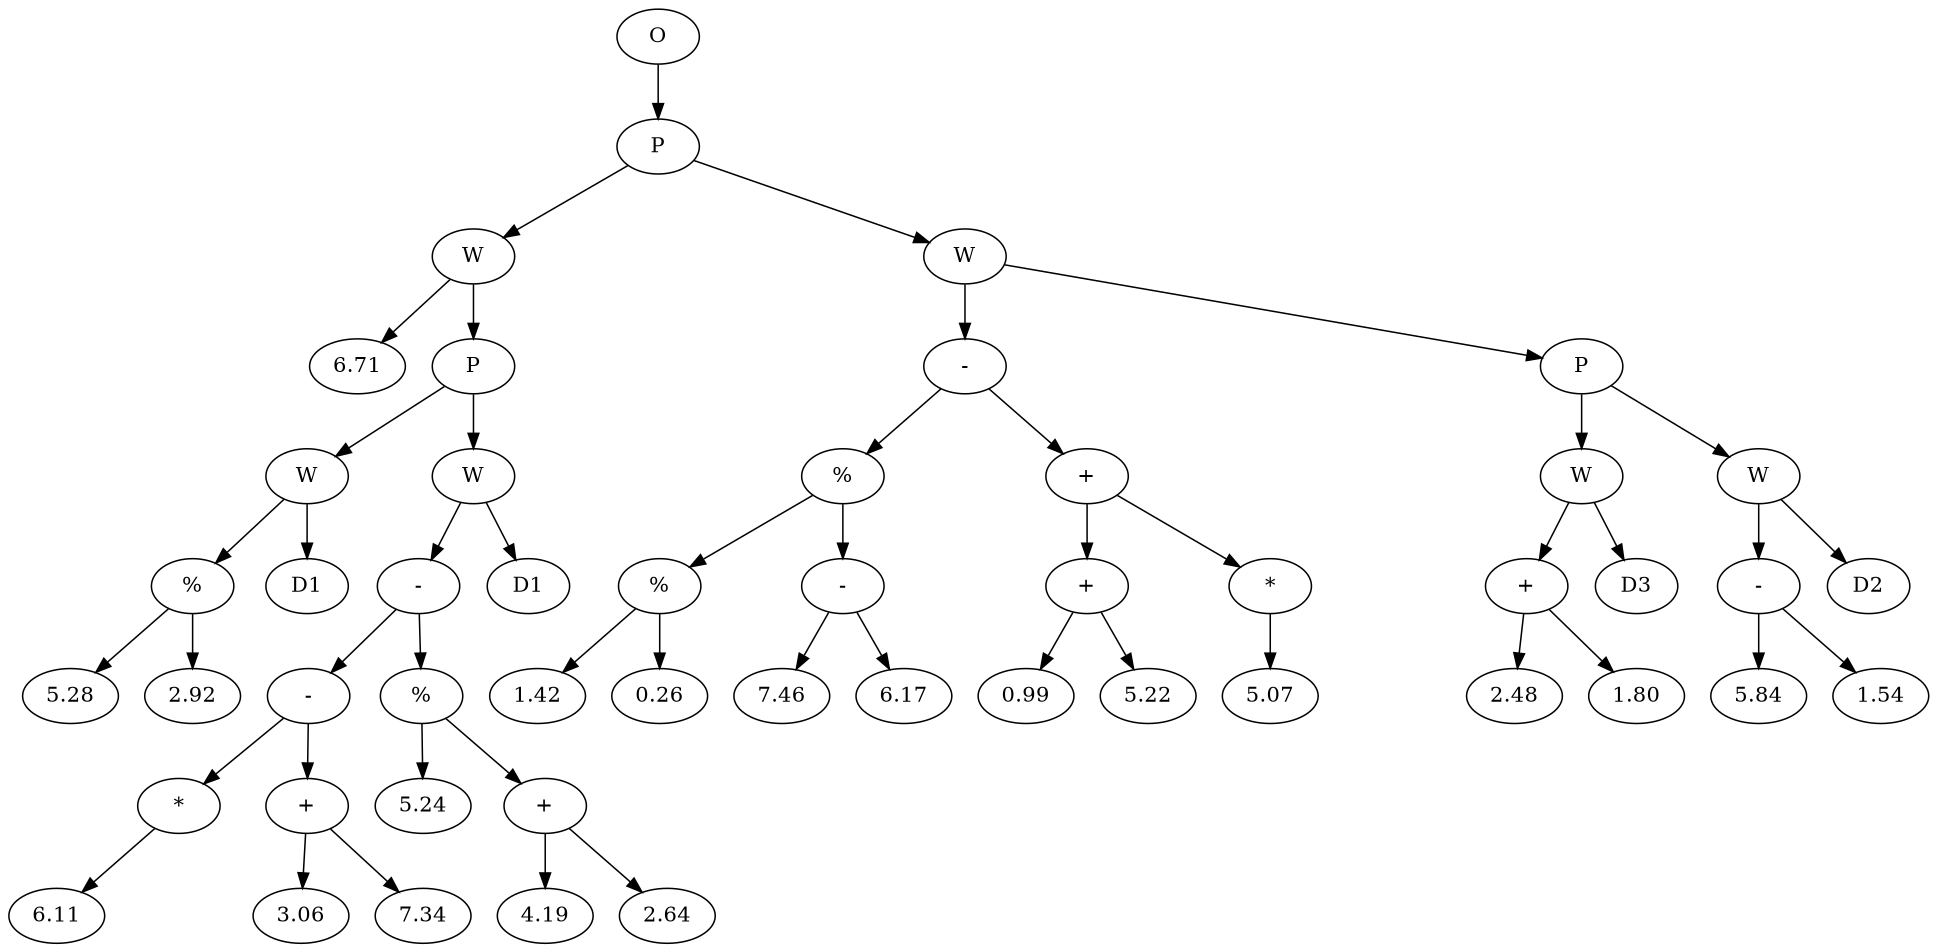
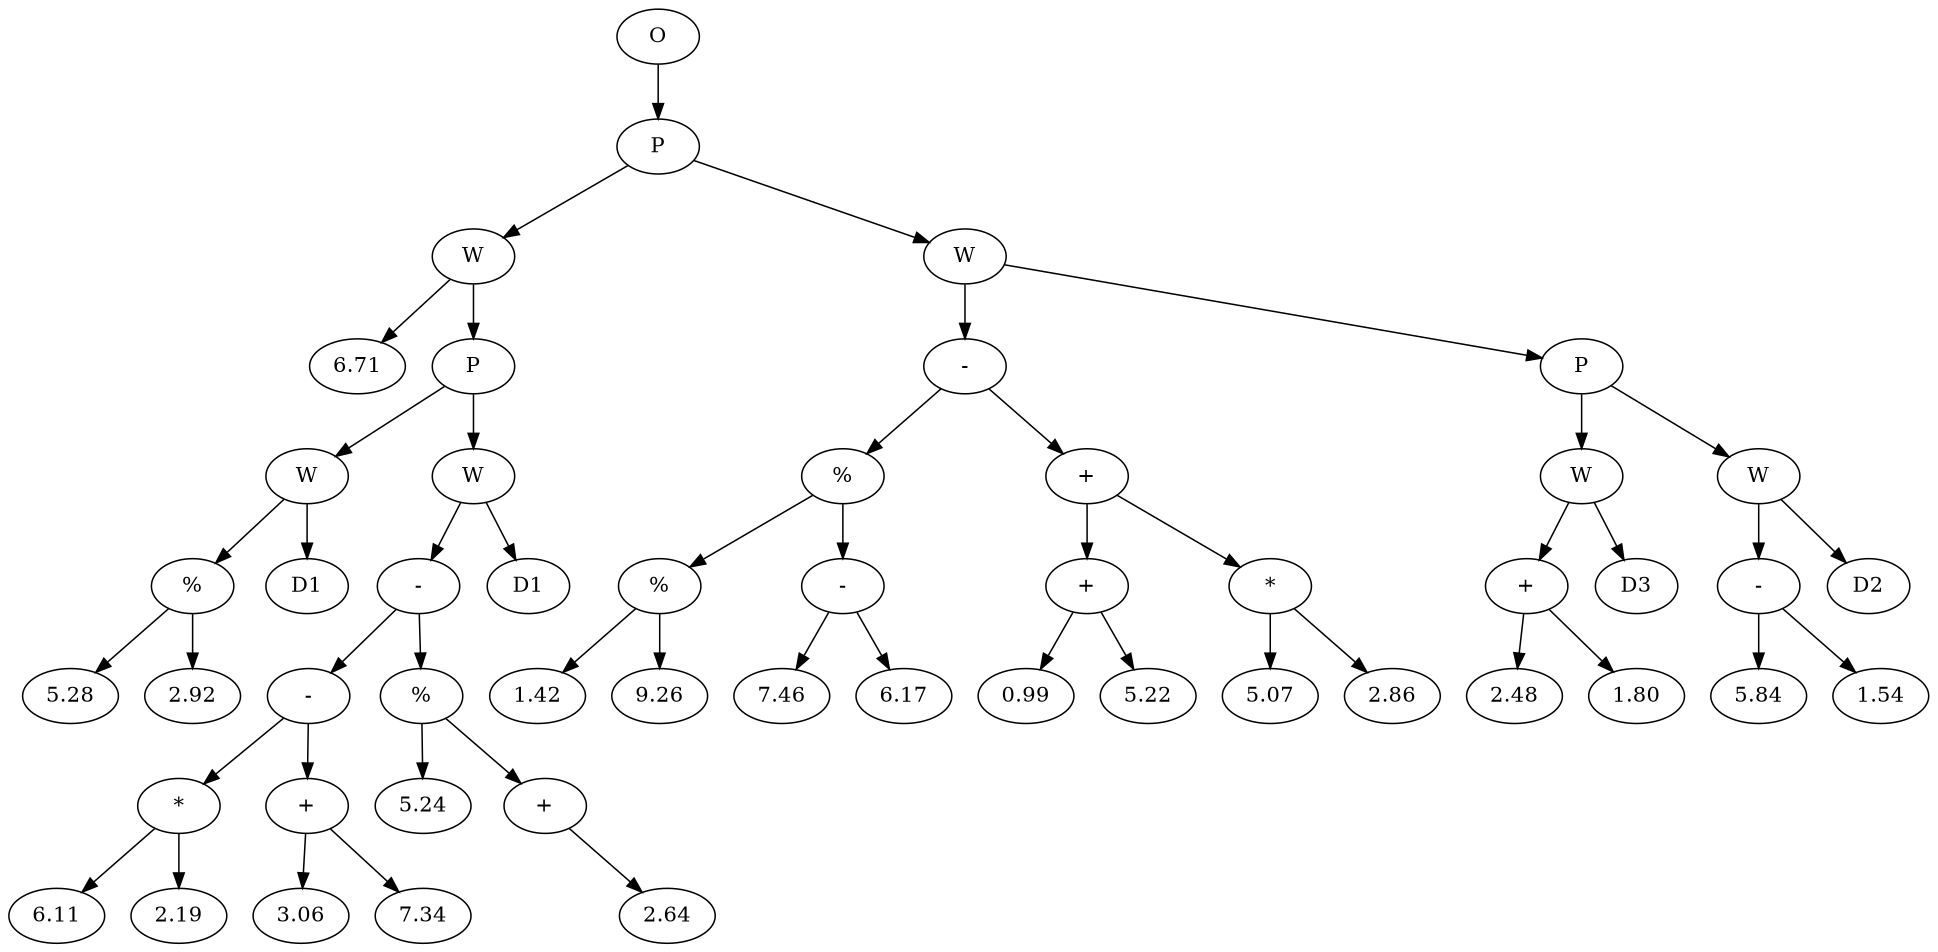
  digraph {
    n1 [label=O]
    n2 [label=P]
    n3 [label=W]
    n4 [label=W]
    n5 [label=6.71]
    n6 [label=P]
    n7 [label="-"]
    n8 [label=P]
    n9 [label=W]
    n10 [label=W]
    n11 [label="%"]
    n12 [label=D1]
    n13 [label="-"]
    n14 [label=D1]
    n15 [label=5.28]
    n16 [label=2.92]
    n17 [label="-"]
    n18 [label="%"]
    n19 [label="*"]
    n20 [label="+"]
    n21 [label=5.24]
    n22 [label="+"]
    n23 [label=6.11]
+   n24 [label=2.19]
    n25 [label=3.06]
    n26 [label=7.34]
-   n27 [label=4.19]
    n28 [label=2.64]
    n29 [label="%"]
    n30 [label="+"]
    n31 [label=W]
    n32 [label=W]
    n33 [label="%"]
    n34 [label="-"]
    n35 [label="+"]
    n36 [label="*"]
    n37 [label=1.42]
-   n38 [label=0.26]
+   n38 [label=9.26]
    n39 [label=7.46]
    n40 [label=6.17]
    n41 [label=0.99]
    n42 [label=5.22]
    n43 [label=5.07]
+   n44 [label=2.86]
    n45 [label="+"]
    n46 [label=D3]
    n47 [label="-"]
    n48 [label=D2]
    n49 [label=2.48]
    n50 [label=1.80]
    n51 [label=5.84]
    n52 [label=1.54]
    n1 -> n2
    n2 -> n3
    n2 -> n4
    n3 -> n5
    n3 -> n6
    n4 -> n7
    n4 -> n8
    n6 -> n9
    n6 -> n10
    n7 -> n29
    n7 -> n30
    n8 -> n31
    n8 -> n32
    n9 -> n11
    n9 -> n12
    n10 -> n13
    n10 -> n14
    n11 -> n15
    n11 -> n16
    n13 -> n17
    n13 -> n18
    n17 -> n19
    n17 -> n20
    n18 -> n21
    n18 -> n22
    n19 -> n23
+   n19 -> n24
    n20 -> n25
    n20 -> n26
-   n22 -> n27
    n22 -> n28
    n29 -> n33
    n29 -> n34
    n30 -> n35
    n30 -> n36
    n31 -> n45
    n31 -> n46
    n32 -> n47
    n32 -> n48
    n33 -> n37
    n33 -> n38
    n34 -> n39
    n34 -> n40
    n35 -> n41
    n35 -> n42
    n36 -> n43
+   n36 -> n44
    n45 -> n49
    n45 -> n50
    n47 -> n51
    n47 -> n52
  }
